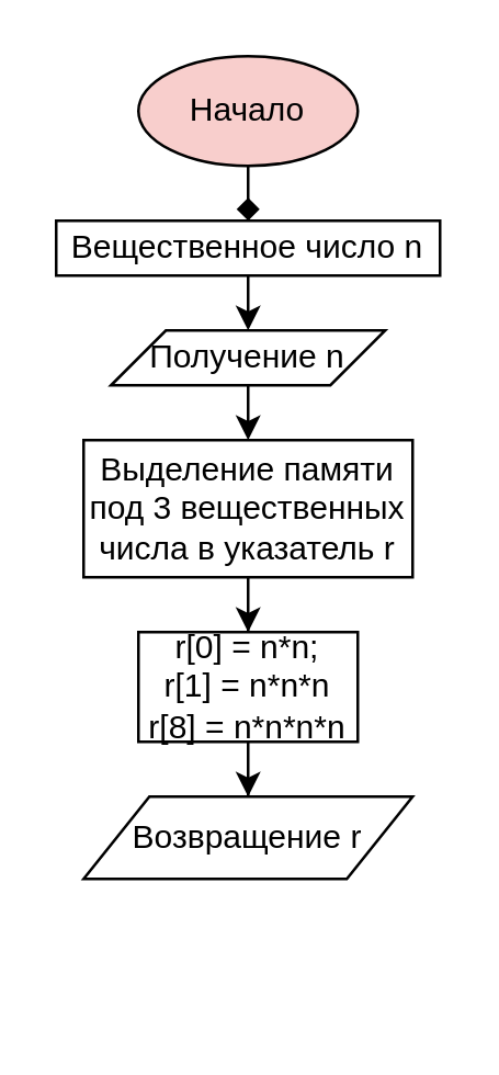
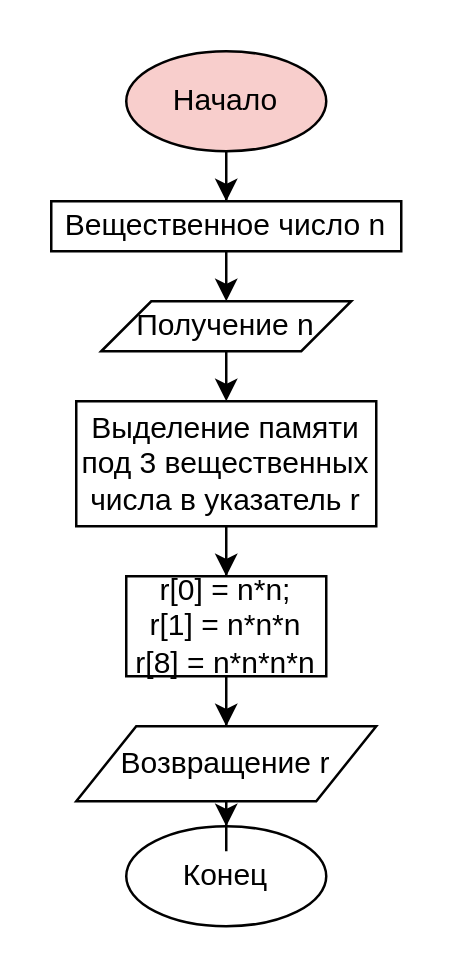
  <mxCell id="0" />
  <mxCell id="1" parent="0" />
- <mxCell id="2" style="edgeStyle=orthogonalEdgeStyle;rounded=0;orthogonalLoop=1;jettySize=auto;html=1;endArrow=diamond;" edge="1" parent="1" source="3" target="5"><mxGeometry relative="1" as="geometry" /></mxCell>
+ <mxCell id="2" style="edgeStyle=orthogonalEdgeStyle;rounded=0;orthogonalLoop=1;jettySize=auto;html=1;" edge="1" parent="1" source="3" target="5"><mxGeometry relative="1" as="geometry" /></mxCell>
  <mxCell id="3" value="Начало" style="ellipse;whiteSpace=wrap;html=1;fillColor=#f8cecc;" vertex="1" parent="1"><mxGeometry x="50" y="20" width="80" height="40" as="geometry" /></mxCell>
  <mxCell id="4" style="edgeStyle=orthogonalEdgeStyle;rounded=0;orthogonalLoop=1;jettySize=auto;html=1;" edge="1" parent="1" source="5"><mxGeometry relative="1" as="geometry"><mxPoint x="90" y="120" as="targetPoint" /></mxGeometry></mxCell>
  <mxCell id="5" value="Вещественное число n" style="rounded=0;whiteSpace=wrap;html=1;" vertex="1" parent="1"><mxGeometry x="20" y="80" width="140" height="20" as="geometry" /></mxCell>
  <mxCell id="6" style="edgeStyle=orthogonalEdgeStyle;rounded=0;orthogonalLoop=1;jettySize=auto;html=1;entryX=0.5;entryY=0;entryDx=0;entryDy=0;" edge="1" parent="1" source="7"><mxGeometry relative="1" as="geometry"><mxPoint x="90" y="160" as="targetPoint" /></mxGeometry></mxCell>
  <mxCell id="7" value="Получение n" style="shape=parallelogram;perimeter=parallelogramPerimeter;whiteSpace=wrap;html=1;" vertex="1" parent="1"><mxGeometry x="40" y="120" width="100" height="20" as="geometry" /></mxCell>
+ <mxCell id="8" value="Конец" style="ellipse;whiteSpace=wrap;html=1;" vertex="1" parent="1"><mxGeometry x="50" y="330" width="80" height="40" as="geometry" /></mxCell>
  <mxCell id="9" style="edgeStyle=orthogonalEdgeStyle;rounded=0;orthogonalLoop=1;jettySize=auto;html=1;" edge="1" parent="1" source="10" target="12"><mxGeometry relative="1" as="geometry" /></mxCell>
  <mxCell id="10" value="Выделение памяти под 3 вещественных числа в указатель r" style="rounded=0;whiteSpace=wrap;html=1;" vertex="1" parent="1"><mxGeometry x="30" y="160" width="120" height="50" as="geometry" /></mxCell>
  <mxCell id="11" style="edgeStyle=orthogonalEdgeStyle;rounded=0;orthogonalLoop=1;jettySize=auto;html=1;" edge="1" parent="1" source="12" target="14"><mxGeometry relative="1" as="geometry" /></mxCell>
  <mxCell id="12" value="&lt;div&gt;r[0] = n*n;&lt;/div&gt;&lt;div&gt;r[1] = n*n*n&lt;/div&gt;&lt;div&gt;r[8] = n*n*n*n&lt;/div&gt;" style="rounded=0;whiteSpace=wrap;html=1;" vertex="1" parent="1"><mxGeometry x="50" y="230" width="80" height="40" as="geometry" /></mxCell>
+ <mxCell id="13" style="edgeStyle=orthogonalEdgeStyle;rounded=0;orthogonalLoop=1;jettySize=auto;html=1;entryX=0.5;entryY=0;entryDx=0;entryDy=0;" edge="1" parent="1" source="14" target="8"><mxGeometry relative="1" as="geometry" /></mxCell>
  <mxCell id="14" value="Возвращение r" style="shape=parallelogram;perimeter=parallelogramPerimeter;whiteSpace=wrap;html=1;" vertex="1" parent="1"><mxGeometry x="30" y="290" width="120" height="30" as="geometry" /></mxCell>
